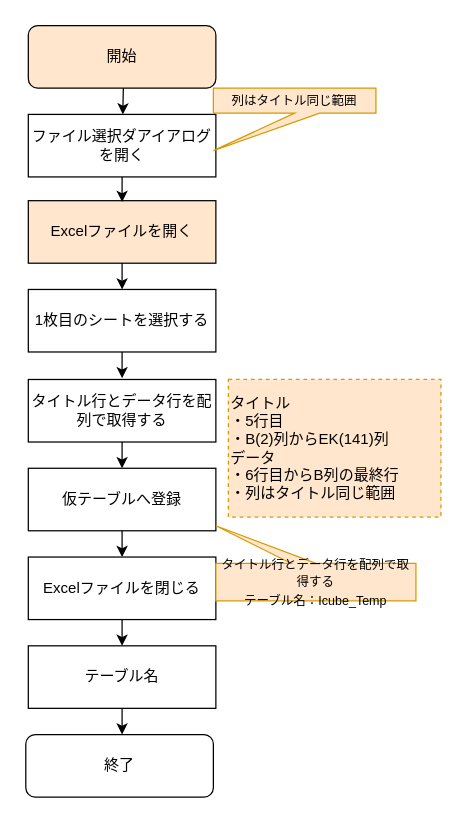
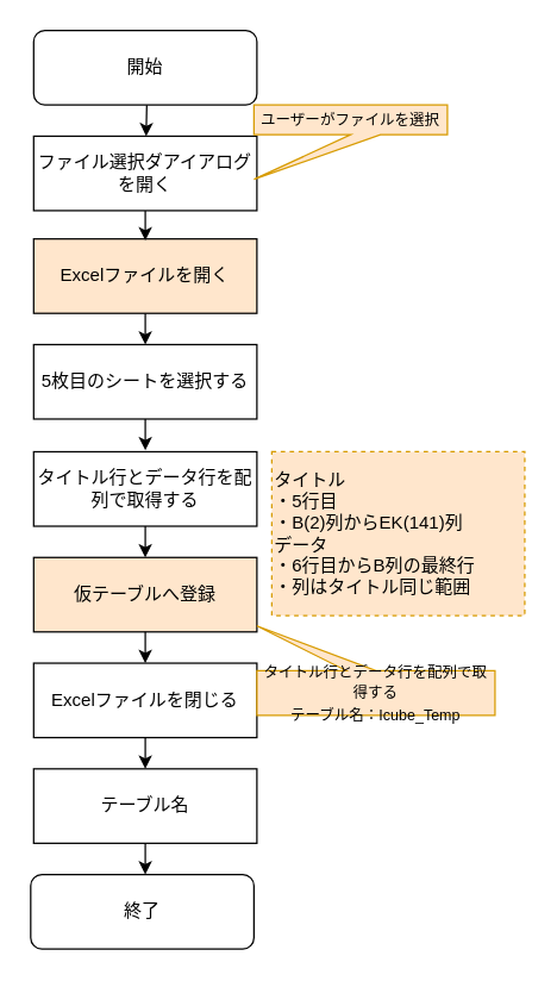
  <mxCell id="0" />
  <mxCell id="1" parent="0" />
- <mxCell id="2" value="開始" style="rounded=1;whiteSpace=wrap;html=1;fillColor=#ffe6cc;" vertex="1" parent="1"><mxGeometry x="22" y="20" width="150" height="50" as="geometry" /></mxCell>
+ <mxCell id="2" value="開始" style="rounded=1;whiteSpace=wrap;html=1;" vertex="1" parent="1"><mxGeometry x="22" y="20" width="150" height="50" as="geometry" /></mxCell>
  <mxCell id="3" value="ファイル選択ダアイアログを開く" style="rounded=0;whiteSpace=wrap;html=1;" vertex="1" parent="1"><mxGeometry x="22" y="91" width="150" height="50" as="geometry" /></mxCell>
  <mxCell id="4" value="Excelファイルを開く" style="rounded=0;whiteSpace=wrap;html=1;fillColor=#ffe6cc;" vertex="1" parent="1"><mxGeometry x="22" y="160" width="150" height="50" as="geometry" /></mxCell>
- <mxCell id="5" value="1枚目のシートを選択する" style="rounded=0;whiteSpace=wrap;html=1;" vertex="1" parent="1"><mxGeometry x="22" y="231" width="150" height="50" as="geometry" /></mxCell>
+ <mxCell id="5" value="5枚目のシートを選択する" style="rounded=0;whiteSpace=wrap;html=1;" vertex="1" parent="1"><mxGeometry x="22" y="231" width="150" height="50" as="geometry" /></mxCell>
  <mxCell id="6" value="タイトル行とデータ行を配列で取得する" style="rounded=0;whiteSpace=wrap;html=1;" vertex="1" parent="1"><mxGeometry x="22" y="303" width="150" height="50" as="geometry" /></mxCell>
  <mxCell id="7" value="" style="endArrow=classic;html=1;rounded=0;entryX=0.5;entryY=0;entryDx=0;entryDy=0;exitX=0.5;exitY=1;exitDx=0;exitDy=0;" edge="1" parent="1"><mxGeometry width="50" height="50" relative="1" as="geometry"><mxPoint x="97" y="141" as="sourcePoint" /><mxPoint x="97" y="161" as="targetPoint" /></mxGeometry></mxCell>
  <mxCell id="8" value="" style="endArrow=classic;html=1;rounded=0;" edge="1" parent="1" target="3"><mxGeometry width="50" height="50" relative="1" as="geometry"><mxPoint x="98" y="70" as="sourcePoint" /><mxPoint x="97.88" y="90" as="targetPoint" /></mxGeometry></mxCell>
- <mxCell id="9" value="仮テーブルへ登録" style="rounded=0;whiteSpace=wrap;html=1;" vertex="1" parent="1"><mxGeometry x="22" y="374" width="150" height="50" as="geometry" /></mxCell>
+ <mxCell id="9" value="仮テーブルへ登録" style="rounded=0;whiteSpace=wrap;html=1;fillColor=#ffe6cc;" vertex="1" parent="1"><mxGeometry x="22" y="374" width="150" height="50" as="geometry" /></mxCell>
  <mxCell id="10" value="Excelファイルを閉じる" style="rounded=0;whiteSpace=wrap;html=1;" vertex="1" parent="1"><mxGeometry x="22" y="445" width="150" height="50" as="geometry" /></mxCell>
  <mxCell id="11" value="テーブル名" style="rounded=0;whiteSpace=wrap;html=1;" vertex="1" parent="1"><mxGeometry x="22" y="516" width="150" height="50" as="geometry" /></mxCell>
  <mxCell id="12" value="終了" style="rounded=1;whiteSpace=wrap;html=1;" vertex="1" parent="1"><mxGeometry x="20" y="587" width="150" height="50" as="geometry" /></mxCell>
  <mxCell id="13" value="" style="edgeStyle=orthogonalEdgeStyle;rounded=0;orthogonalLoop=1;jettySize=auto;html=1;" edge="1" parent="1"><mxGeometry relative="1" as="geometry"><mxPoint x="97" y="210" as="sourcePoint" /><mxPoint x="97" y="231" as="targetPoint" /></mxGeometry></mxCell>
  <mxCell id="14" value="" style="edgeStyle=orthogonalEdgeStyle;rounded=0;orthogonalLoop=1;jettySize=auto;html=1;" edge="1" parent="1"><mxGeometry relative="1" as="geometry"><mxPoint x="97" y="281" as="sourcePoint" /><mxPoint x="97" y="302" as="targetPoint" /></mxGeometry></mxCell>
  <mxCell id="15" value="" style="edgeStyle=orthogonalEdgeStyle;rounded=0;orthogonalLoop=1;jettySize=auto;html=1;" edge="1" parent="1"><mxGeometry relative="1" as="geometry"><mxPoint x="97" y="353" as="sourcePoint" /><mxPoint x="97" y="374" as="targetPoint" /></mxGeometry></mxCell>
  <mxCell id="16" value="" style="edgeStyle=orthogonalEdgeStyle;rounded=0;orthogonalLoop=1;jettySize=auto;html=1;" edge="1" parent="1"><mxGeometry relative="1" as="geometry"><mxPoint x="97" y="424" as="sourcePoint" /><mxPoint x="97" y="445" as="targetPoint" /></mxGeometry></mxCell>
  <mxCell id="17" value="" style="edgeStyle=orthogonalEdgeStyle;rounded=0;orthogonalLoop=1;jettySize=auto;html=1;" edge="1" parent="1"><mxGeometry relative="1" as="geometry"><mxPoint x="97" y="495" as="sourcePoint" /><mxPoint x="97" y="516" as="targetPoint" /></mxGeometry></mxCell>
  <mxCell id="18" value="" style="edgeStyle=orthogonalEdgeStyle;rounded=0;orthogonalLoop=1;jettySize=auto;html=1;" edge="1" parent="1"><mxGeometry relative="1" as="geometry"><mxPoint x="97" y="566" as="sourcePoint" /><mxPoint x="97" y="587" as="targetPoint" /></mxGeometry></mxCell>
- <mxCell id="19" value="&lt;font style=&quot;font-size: 10px;&quot;&gt;列はタイトル同じ範囲&lt;/font&gt;" style="shape=callout;whiteSpace=wrap;html=1;perimeter=calloutPerimeter;position2=0;fillColor=#ffe6cc;strokeColor=#d79b00;" vertex="1" parent="1"><mxGeometry x="170" y="70" width="130" height="50" as="geometry" /></mxCell>
+ <mxCell id="19" value="&lt;font style=&quot;font-size: 10px;&quot;&gt;ユーザーがファイルを選択&lt;/font&gt;" style="shape=callout;whiteSpace=wrap;html=1;perimeter=calloutPerimeter;position2=0;fillColor=#ffe6cc;strokeColor=#d79b00;" vertex="1" parent="1"><mxGeometry x="170" y="70" width="130" height="50" as="geometry" /></mxCell>
  <mxCell id="20" value="タイトル&lt;div&gt;・5行目&lt;/div&gt;&lt;div&gt;・B(2)列からEK(141)列&lt;/div&gt;&lt;div&gt;データ&lt;/div&gt;&lt;div&gt;・6行目からB列の最終行&lt;/div&gt;&lt;div&gt;・列はタイトル同じ範囲&lt;/div&gt;" style="rounded=0;whiteSpace=wrap;html=1;dashed=1;fillColor=#ffe6cc;strokeColor=#d79b00;align=left;" vertex="1" parent="1"><mxGeometry x="182" y="303" width="170" height="110" as="geometry" /></mxCell>
  <mxCell id="21" value="&lt;span style=&quot;font-size: 10px;&quot;&gt;タイトル行とデータ行を配列で取得する&lt;/span&gt;&lt;div&gt;&lt;span style=&quot;font-size: 10px;&quot;&gt;テーブル名：Icube_Temp&lt;/span&gt;&lt;/div&gt;" style="shape=callout;whiteSpace=wrap;html=1;perimeter=calloutPerimeter;position2=1;fillColor=#ffe6cc;strokeColor=#d79b00;direction=west;" vertex="1" parent="1"><mxGeometry x="172" y="420" width="160" height="60" as="geometry" /></mxCell>
